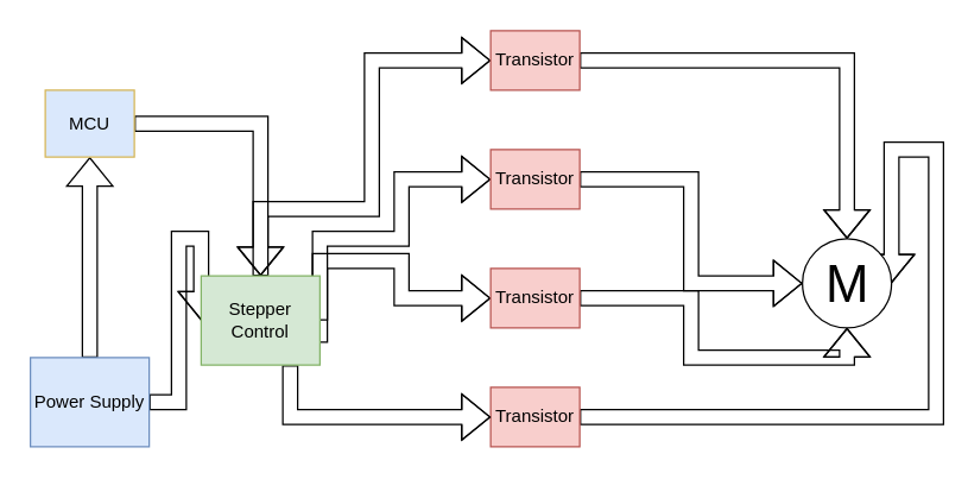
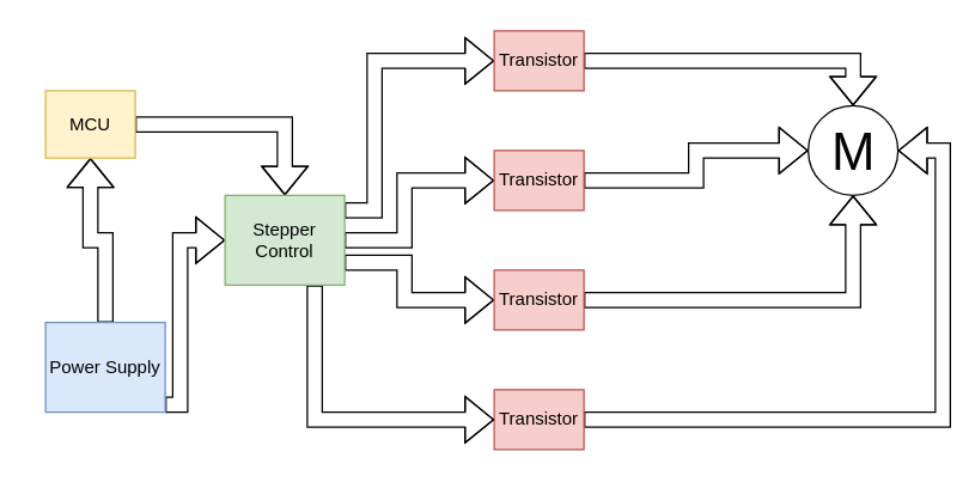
  <mxCell id="0" />
  <mxCell id="1" parent="0" />
  <mxCell id="2" style="edgeStyle=orthogonalEdgeStyle;shape=flexArrow;rounded=0;orthogonalLoop=1;jettySize=auto;html=1;exitX=0.5;exitY=0;exitDx=0;exitDy=0;entryX=0.5;entryY=1;entryDx=0;entryDy=0;" edge="1" parent="1" source="4" target="6"><mxGeometry relative="1" as="geometry" /></mxCell>
  <mxCell id="3" style="edgeStyle=orthogonalEdgeStyle;shape=flexArrow;rounded=0;orthogonalLoop=1;jettySize=auto;html=1;entryX=0;entryY=0.5;entryDx=0;entryDy=0;" edge="1" parent="1" source="4" target="13"><mxGeometry relative="1" as="geometry"><mxPoint x="120" y="160" as="targetPoint" /><Array as="points"><mxPoint x="120" y="270" /><mxPoint x="120" y="160" /></Array></mxGeometry></mxCell>
- <mxCell id="4" value="Power Supply" style="rounded=0;whiteSpace=wrap;html=1;fillColor=#dae8fc;strokeColor=#6c8ebf;" parent="1" vertex="1"><mxGeometry x="20" y="240" width="80" height="60" as="geometry" /></mxCell>
+ <mxCell id="4" value="Power Supply" style="rounded=0;whiteSpace=wrap;html=1;fillColor=#dae8fc;strokeColor=#6c8ebf;" parent="1" vertex="1"><mxGeometry x="30" y="215" width="80" height="60" as="geometry" /></mxCell>
  <mxCell id="5" style="edgeStyle=orthogonalEdgeStyle;shape=flexArrow;rounded=0;orthogonalLoop=1;jettySize=auto;html=1;exitX=1;exitY=0.5;exitDx=0;exitDy=0;entryX=0.5;entryY=0;entryDx=0;entryDy=0;" edge="1" parent="1" source="6" target="13"><mxGeometry relative="1" as="geometry" /></mxCell>
- <mxCell id="6" value="MCU" style="rounded=0;whiteSpace=wrap;html=1;fillColor=#dae8fc;strokeColor=#d6b656;" parent="1" vertex="1"><mxGeometry x="30" y="60" width="60" height="45" as="geometry" /></mxCell>
+ <mxCell id="6" value="MCU" style="rounded=0;whiteSpace=wrap;html=1;fillColor=#fff2cc;strokeColor=#d6b656;" parent="1" vertex="1"><mxGeometry x="30" y="60" width="60" height="45" as="geometry" /></mxCell>
  <mxCell id="7" style="edgeStyle=orthogonalEdgeStyle;shape=flexArrow;rounded=0;orthogonalLoop=1;jettySize=auto;html=1;exitX=1;exitY=0.5;exitDx=0;exitDy=0;entryX=1;entryY=0.5;entryDx=0;entryDy=0;" edge="1" parent="1" source="8" target="20"><mxGeometry relative="1" as="geometry"><mxPoint x="650" y="100" as="targetPoint" /><Array as="points"><mxPoint x="630" y="280" /><mxPoint x="630" y="100" /></Array></mxGeometry></mxCell>
  <mxCell id="8" value="Transistor" style="rounded=0;whiteSpace=wrap;html=1;fillColor=#f8cecc;strokeColor=#b85450;" parent="1" vertex="1"><mxGeometry x="330" y="260" width="60" height="40" as="geometry" /></mxCell>
  <mxCell id="9" style="edgeStyle=orthogonalEdgeStyle;shape=flexArrow;rounded=0;orthogonalLoop=1;jettySize=auto;html=1;entryX=0;entryY=0.5;entryDx=0;entryDy=0;" edge="1" parent="1" source="13" target="15"><mxGeometry relative="1" as="geometry"><mxPoint x="250" y="40" as="targetPoint" /><Array as="points"><mxPoint x="250" y="140" /><mxPoint x="250" y="40" /></Array></mxGeometry></mxCell>
  <mxCell id="10" style="edgeStyle=orthogonalEdgeStyle;shape=flexArrow;rounded=0;orthogonalLoop=1;jettySize=auto;html=1;exitX=1;exitY=0.5;exitDx=0;exitDy=0;entryX=0;entryY=0.5;entryDx=0;entryDy=0;" edge="1" parent="1" source="13" target="17"><mxGeometry relative="1" as="geometry"><Array as="points"><mxPoint x="270" y="160" /><mxPoint x="270" y="120" /></Array></mxGeometry></mxCell>
  <mxCell id="11" style="edgeStyle=orthogonalEdgeStyle;shape=flexArrow;rounded=0;orthogonalLoop=1;jettySize=auto;html=1;exitX=1;exitY=0.75;exitDx=0;exitDy=0;entryX=0;entryY=0.5;entryDx=0;entryDy=0;" edge="1" parent="1" source="13" target="19"><mxGeometry relative="1" as="geometry"><Array as="points"><mxPoint x="270" y="175" /><mxPoint x="270" y="200" /></Array></mxGeometry></mxCell>
  <mxCell id="12" style="edgeStyle=orthogonalEdgeStyle;shape=flexArrow;rounded=0;orthogonalLoop=1;jettySize=auto;html=1;exitX=0.75;exitY=1;exitDx=0;exitDy=0;entryX=0;entryY=0.5;entryDx=0;entryDy=0;" edge="1" parent="1" source="13" target="8"><mxGeometry relative="1" as="geometry"><mxPoint x="250" y="290" as="targetPoint" /></mxGeometry></mxCell>
- <mxCell id="13" value="Stepper Control" style="rounded=0;whiteSpace=wrap;html=1;fillColor=#d5e8d4;strokeColor=#82b366;" parent="1" vertex="1"><mxGeometry x="135" y="185" width="80" height="60" as="geometry" /></mxCell>
+ <mxCell id="13" value="Stepper Control" style="rounded=0;whiteSpace=wrap;html=1;fillColor=#d5e8d4;strokeColor=#82b366;" parent="1" vertex="1"><mxGeometry x="150" y="130" width="80" height="60" as="geometry" /></mxCell>
  <mxCell id="14" style="edgeStyle=orthogonalEdgeStyle;rounded=0;orthogonalLoop=1;jettySize=auto;html=1;exitX=1;exitY=0.5;exitDx=0;exitDy=0;entryX=0.5;entryY=0;entryDx=0;entryDy=0;shape=flexArrow;" edge="1" parent="1" source="15" target="20"><mxGeometry relative="1" as="geometry" /></mxCell>
  <mxCell id="15" value="Transistor" style="rounded=0;whiteSpace=wrap;html=1;fillColor=#f8cecc;strokeColor=#b85450;" vertex="1" parent="1"><mxGeometry x="330" y="20" width="60" height="40" as="geometry" /></mxCell>
  <mxCell id="16" style="edgeStyle=orthogonalEdgeStyle;shape=flexArrow;rounded=0;orthogonalLoop=1;jettySize=auto;html=1;exitX=1;exitY=0.5;exitDx=0;exitDy=0;entryX=0;entryY=0.5;entryDx=0;entryDy=0;" edge="1" parent="1" source="17" target="20"><mxGeometry relative="1" as="geometry" /></mxCell>
  <mxCell id="17" value="Transistor" style="rounded=0;whiteSpace=wrap;html=1;fillColor=#f8cecc;strokeColor=#b85450;" vertex="1" parent="1"><mxGeometry x="330" y="100" width="60" height="40" as="geometry" /></mxCell>
  <mxCell id="18" style="edgeStyle=orthogonalEdgeStyle;shape=flexArrow;rounded=0;orthogonalLoop=1;jettySize=auto;html=1;exitX=1;exitY=0.5;exitDx=0;exitDy=0;entryX=0.5;entryY=1;entryDx=0;entryDy=0;" edge="1" parent="1" source="19" target="20"><mxGeometry relative="1" as="geometry" /></mxCell>
  <mxCell id="19" value="Transistor" style="rounded=0;whiteSpace=wrap;html=1;fillColor=#f8cecc;strokeColor=#b85450;" vertex="1" parent="1"><mxGeometry x="330" y="180" width="60" height="40" as="geometry" /></mxCell>
- <mxCell id="20" value="M" style="verticalLabelPosition=middle;shadow=0;dashed=0;align=center;html=1;verticalAlign=middle;strokeWidth=1;shape=ellipse;aspect=fixed;fontSize=35;" vertex="1" parent="1"><mxGeometry x="540" y="160" width="60" height="60" as="geometry" /></mxCell>
+ <mxCell id="20" value="M" style="verticalLabelPosition=middle;shadow=0;dashed=0;align=center;html=1;verticalAlign=middle;strokeWidth=1;shape=ellipse;aspect=fixed;fontSize=35;" vertex="1" parent="1"><mxGeometry x="540" y="70" width="60" height="60" as="geometry" /></mxCell>
